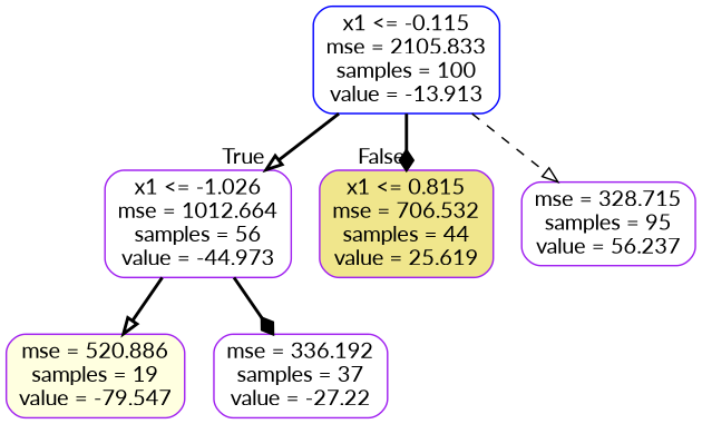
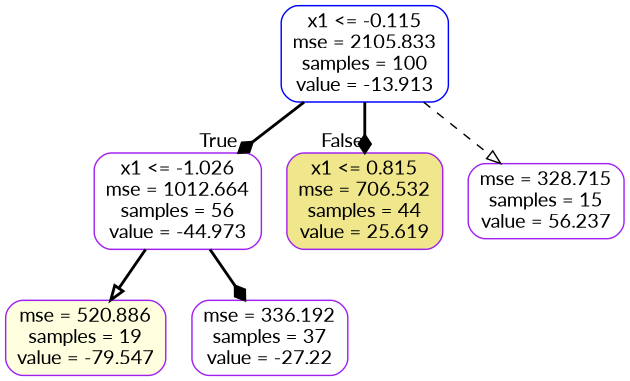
  digraph {
    fontname=Lato
    node [color=purple fillcolor=white fontname=Lato shape=box style="filled, rounded"]
    edge [arrowhead=onormal fontname=Lato style=bold]
    n1 [color=blue label="x1 <= -0.115\nmse = 2105.833\nsamples = 100\nvalue = -13.913"]
    n2 [label="x1 <= -1.026\nmse = 1012.664\nsamples = 56\nvalue = -44.973"]
    n3 [fillcolor=khaki label="x1 <= 0.815\nmse = 706.532\nsamples = 44\nvalue = 25.619"]
-   n4 [label="mse = 328.715\nsamples = 95\nvalue = 56.237"]
+   n4 [label="mse = 328.715\nsamples = 15\nvalue = 56.237"]
    n5 [fillcolor=lightyellow label="mse = 520.886\nsamples = 19\nvalue = -79.547"]
    n6 [label="mse = 336.192\nsamples = 37\nvalue = -27.22"]
-   n1 -> n2 [headlabel=True labelangle=45 labeldistance=2.5]
+   n1 -> n2 [arrowhead=diamond headlabel=True labelangle=45 labeldistance=2.5]
    n1 -> n3 [arrowhead=diamond headlabel=False labelangle=-45 labeldistance=2.5]
    n1 -> n4 [style=dashed]
    n2 -> n5
    n2 -> n6 [arrowhead=diamond]
  }
